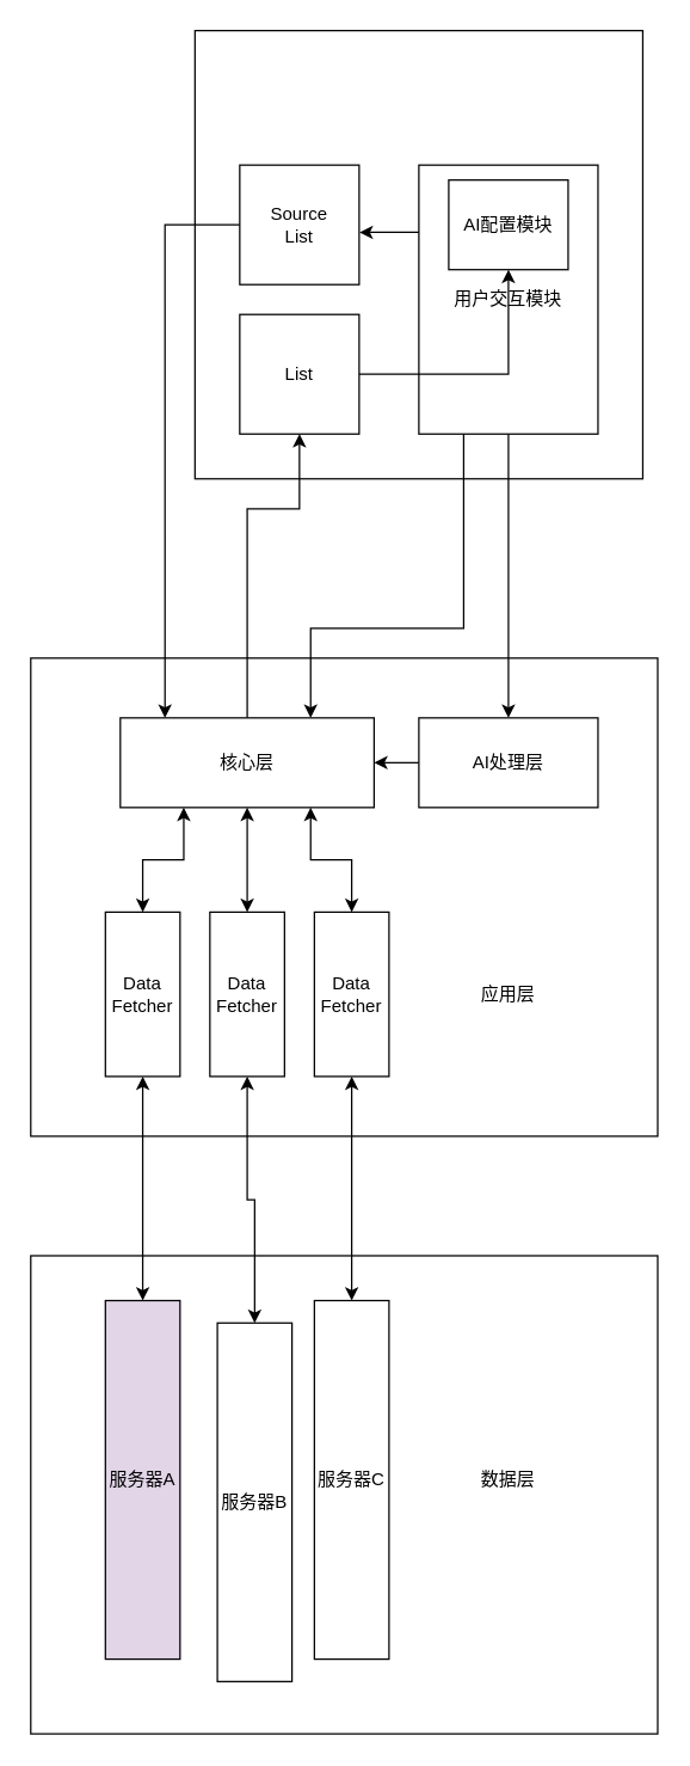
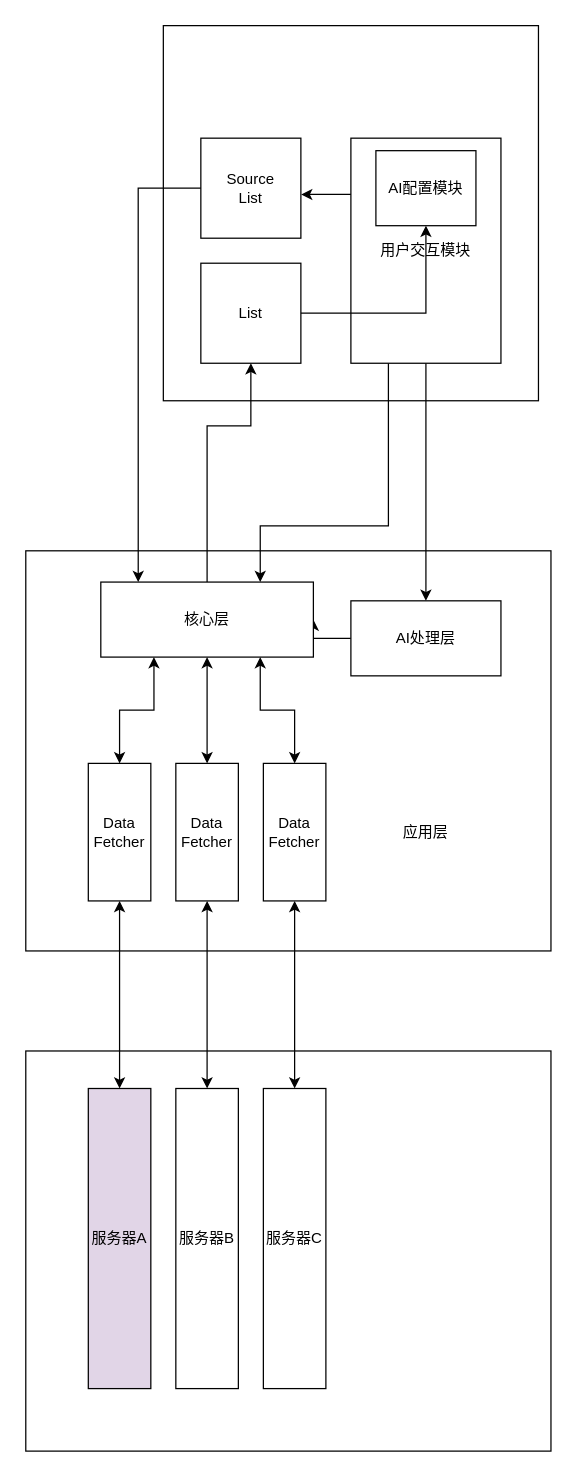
  <mxCell id="0" />
  <mxCell id="1" parent="0" />
  <mxCell id="2" value="" style="rounded=0;whiteSpace=wrap;html=1;" vertex="1" parent="1"><mxGeometry x="20" y="840" width="420" height="320" as="geometry" /></mxCell>
  <mxCell id="3" value="" style="rounded=0;whiteSpace=wrap;html=1;" vertex="1" parent="1"><mxGeometry x="20" y="440" width="420" height="320" as="geometry" /></mxCell>
  <mxCell id="4" value="" style="whiteSpace=wrap;html=1;aspect=fixed;" vertex="1" parent="1"><mxGeometry x="130" y="20" width="300" height="300" as="geometry" /></mxCell>
  <mxCell id="5" value="Source&lt;div&gt;List&lt;/div&gt;" style="whiteSpace=wrap;html=1;aspect=fixed;" vertex="1" parent="1"><mxGeometry x="160" y="110" width="80" height="80" as="geometry" /></mxCell>
  <mxCell id="6" style="edgeStyle=orthogonalEdgeStyle;rounded=0;orthogonalLoop=1;jettySize=auto;html=1;" edge="1" parent="1" source="8" target="12"><mxGeometry relative="1" as="geometry" /></mxCell>
  <mxCell id="7" style="edgeStyle=orthogonalEdgeStyle;rounded=0;orthogonalLoop=1;jettySize=auto;html=1;exitX=0.25;exitY=1;exitDx=0;exitDy=0;entryX=0.75;entryY=0;entryDx=0;entryDy=0;" edge="1" parent="1" source="8" target="17"><mxGeometry relative="1" as="geometry"><Array as="points"><mxPoint x="310" y="420" /><mxPoint x="208" y="420" /></Array></mxGeometry></mxCell>
  <mxCell id="8" value="用户交互模块" style="rounded=0;whiteSpace=wrap;html=1;" vertex="1" parent="1"><mxGeometry x="280" y="110" width="120" height="180" as="geometry" /></mxCell>
  <mxCell id="9" value="AI配置模块" style="rounded=0;whiteSpace=wrap;html=1;" vertex="1" parent="1"><mxGeometry x="300" y="120" width="80" height="60" as="geometry" /></mxCell>
  <mxCell id="10" value="List" style="rounded=0;whiteSpace=wrap;html=1;" vertex="1" parent="1"><mxGeometry x="160" y="210" width="80" height="80" as="geometry" /></mxCell>
  <mxCell id="11" style="edgeStyle=orthogonalEdgeStyle;rounded=0;orthogonalLoop=1;jettySize=auto;html=1;exitX=0;exitY=0.5;exitDx=0;exitDy=0;entryX=1;entryY=0.5;entryDx=0;entryDy=0;" edge="1" parent="1" source="12" target="17"><mxGeometry relative="1" as="geometry" /></mxCell>
  <mxCell id="12" value="AI处理层" style="rounded=0;whiteSpace=wrap;html=1;" vertex="1" parent="1"><mxGeometry x="280" y="480" width="120" height="60" as="geometry" /></mxCell>
  <mxCell id="13" style="edgeStyle=orthogonalEdgeStyle;rounded=0;orthogonalLoop=1;jettySize=auto;html=1;exitX=0.5;exitY=1;exitDx=0;exitDy=0;entryX=0.5;entryY=0;entryDx=0;entryDy=0;startArrow=classic;startFill=1;" edge="1" parent="1" source="17" target="21"><mxGeometry relative="1" as="geometry" /></mxCell>
  <mxCell id="14" style="edgeStyle=orthogonalEdgeStyle;rounded=0;orthogonalLoop=1;jettySize=auto;html=1;exitX=0.25;exitY=1;exitDx=0;exitDy=0;entryX=0.5;entryY=0;entryDx=0;entryDy=0;startArrow=classic;startFill=1;" edge="1" parent="1" source="17" target="19"><mxGeometry relative="1" as="geometry" /></mxCell>
  <mxCell id="15" style="edgeStyle=orthogonalEdgeStyle;rounded=0;orthogonalLoop=1;jettySize=auto;html=1;exitX=0.75;exitY=1;exitDx=0;exitDy=0;entryX=0.5;entryY=0;entryDx=0;entryDy=0;startArrow=classic;startFill=1;" edge="1" parent="1" source="17" target="23"><mxGeometry relative="1" as="geometry" /></mxCell>
  <mxCell id="16" style="edgeStyle=orthogonalEdgeStyle;rounded=0;orthogonalLoop=1;jettySize=auto;html=1;exitX=0.5;exitY=0;exitDx=0;exitDy=0;" edge="1" parent="1" source="17" target="10"><mxGeometry relative="1" as="geometry"><Array as="points"><mxPoint x="165" y="340" /><mxPoint x="200" y="340" /></Array></mxGeometry></mxCell>
- <mxCell id="17" value="核心层" style="rounded=0;whiteSpace=wrap;html=1;" vertex="1" parent="1"><mxGeometry x="80" y="480" width="170" height="60" as="geometry" /></mxCell>
+ <mxCell id="17" value="核心层" style="rounded=0;whiteSpace=wrap;html=1;" vertex="1" parent="1"><mxGeometry x="80" y="465" width="170" height="60" as="geometry" /></mxCell>
  <mxCell id="18" style="rounded=0;orthogonalLoop=1;jettySize=auto;html=1;exitX=0.5;exitY=1;exitDx=0;exitDy=0;entryX=0.5;entryY=0;entryDx=0;entryDy=0;startArrow=classic;startFill=1;" edge="1" parent="1" source="19" target="26"><mxGeometry relative="1" as="geometry" /></mxCell>
  <mxCell id="19" value="Data&lt;div&gt;Fetcher&lt;/div&gt;" style="rounded=0;whiteSpace=wrap;html=1;" vertex="1" parent="1"><mxGeometry x="70" y="610" width="50" height="110" as="geometry" /></mxCell>
  <mxCell id="20" style="edgeStyle=orthogonalEdgeStyle;rounded=0;orthogonalLoop=1;jettySize=auto;html=1;exitX=0.5;exitY=1;exitDx=0;exitDy=0;entryX=0.5;entryY=0;entryDx=0;entryDy=0;startArrow=classic;startFill=1;" edge="1" parent="1" source="21" target="27"><mxGeometry relative="1" as="geometry" /></mxCell>
  <mxCell id="21" value="Data&lt;div&gt;Fetcher&lt;/div&gt;" style="rounded=0;whiteSpace=wrap;html=1;" vertex="1" parent="1"><mxGeometry x="140" y="610" width="50" height="110" as="geometry" /></mxCell>
  <mxCell id="22" style="edgeStyle=orthogonalEdgeStyle;rounded=0;orthogonalLoop=1;jettySize=auto;html=1;exitX=0.5;exitY=1;exitDx=0;exitDy=0;entryX=0.5;entryY=0;entryDx=0;entryDy=0;startArrow=classic;startFill=1;" edge="1" parent="1" source="23" target="28"><mxGeometry relative="1" as="geometry" /></mxCell>
  <mxCell id="23" value="Data&lt;div&gt;Fetcher&lt;/div&gt;" style="rounded=0;whiteSpace=wrap;html=1;" vertex="1" parent="1"><mxGeometry x="210" y="610" width="50" height="110" as="geometry" /></mxCell>
  <mxCell id="24" style="edgeStyle=orthogonalEdgeStyle;rounded=0;orthogonalLoop=1;jettySize=auto;html=1;exitX=0;exitY=0.5;exitDx=0;exitDy=0;entryX=0.176;entryY=0;entryDx=0;entryDy=0;entryPerimeter=0;startArrow=none;startFill=0;" edge="1" parent="1" source="5" target="17"><mxGeometry relative="1" as="geometry" /></mxCell>
  <mxCell id="25" style="edgeStyle=orthogonalEdgeStyle;rounded=0;orthogonalLoop=1;jettySize=auto;html=1;exitX=1;exitY=0.5;exitDx=0;exitDy=0;" edge="1" parent="1" source="10" target="9"><mxGeometry relative="1" as="geometry" /></mxCell>
  <mxCell id="26" value="服务器A" style="rounded=0;whiteSpace=wrap;html=1;fillColor=#e1d5e7;" vertex="1" parent="1"><mxGeometry x="70" y="870" width="50" height="240" as="geometry" /></mxCell>
- <mxCell id="27" value="服务器B" style="rounded=0;whiteSpace=wrap;html=1;" vertex="1" parent="1"><mxGeometry x="145" y="885" width="50" height="240" as="geometry" /></mxCell>
+ <mxCell id="27" value="服务器B" style="rounded=0;whiteSpace=wrap;html=1;" vertex="1" parent="1"><mxGeometry x="140" y="870" width="50" height="240" as="geometry" /></mxCell>
  <mxCell id="28" value="服务器C" style="rounded=0;whiteSpace=wrap;html=1;" vertex="1" parent="1"><mxGeometry x="210" y="870" width="50" height="240" as="geometry" /></mxCell>
  <mxCell id="29" style="edgeStyle=orthogonalEdgeStyle;rounded=0;orthogonalLoop=1;jettySize=auto;html=1;exitX=0;exitY=0.25;exitDx=0;exitDy=0;entryX=1.002;entryY=0.559;entryDx=0;entryDy=0;entryPerimeter=0;" edge="1" parent="1" source="8" target="5"><mxGeometry relative="1" as="geometry" /></mxCell>
  <mxCell id="30" value="应用层" style="text;html=1;align=center;verticalAlign=middle;whiteSpace=wrap;rounded=0;" vertex="1" parent="1"><mxGeometry x="310" y="650" width="60" height="30" as="geometry" /></mxCell>
- <mxCell id="31" value="数据层" style="text;html=1;align=center;verticalAlign=middle;whiteSpace=wrap;rounded=0;" vertex="1" parent="1"><mxGeometry x="310" y="975" width="60" height="30" as="geometry" /></mxCell>
